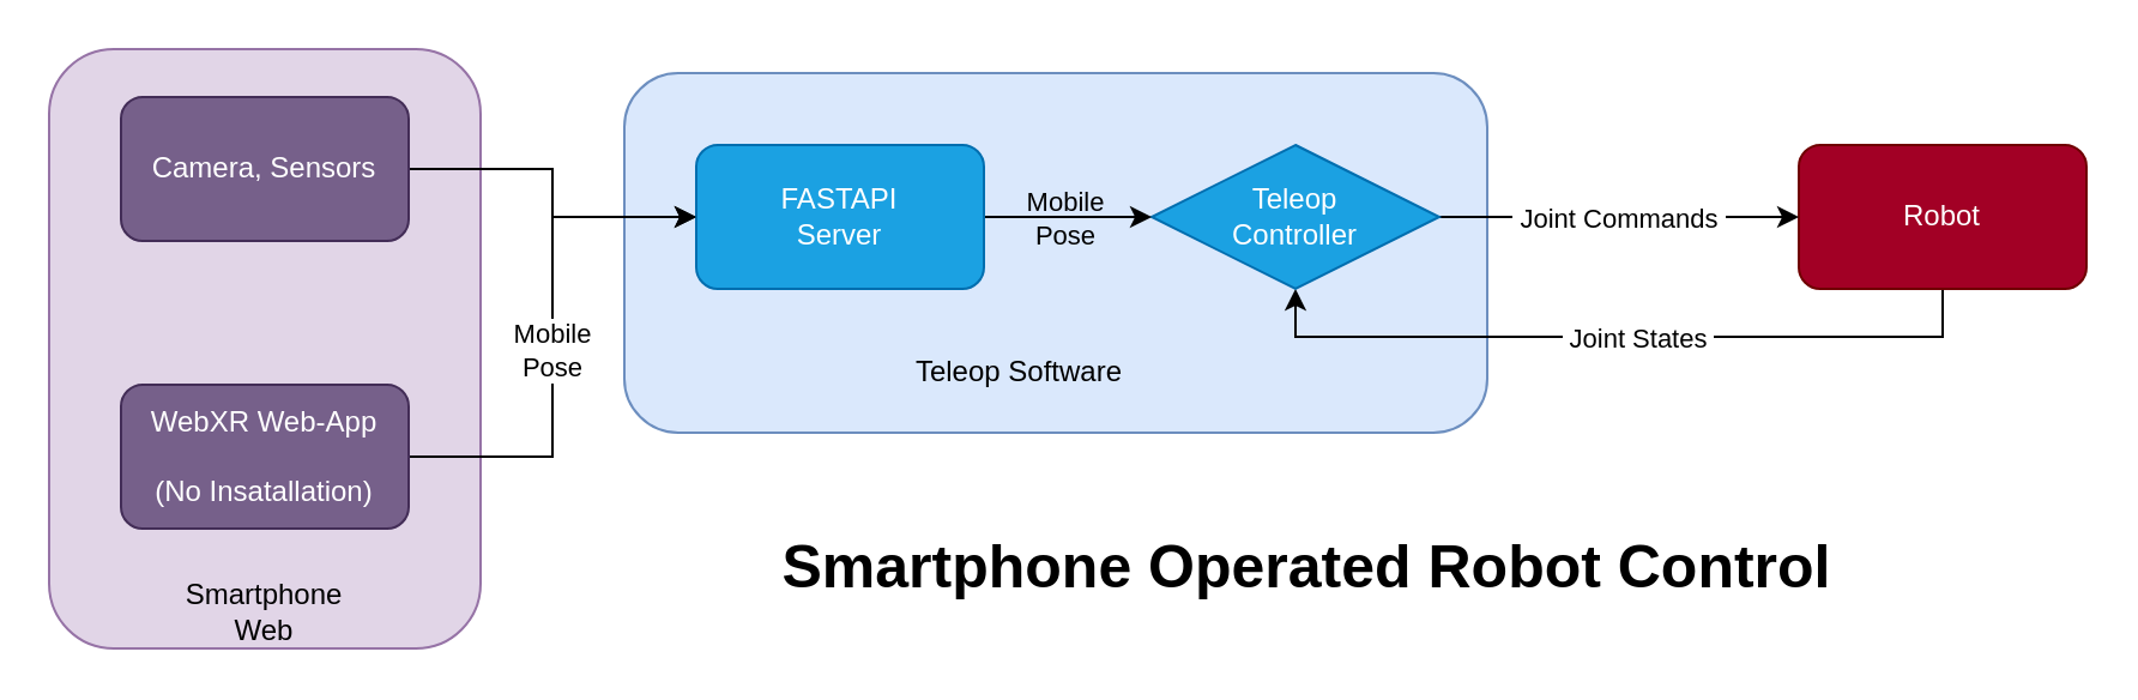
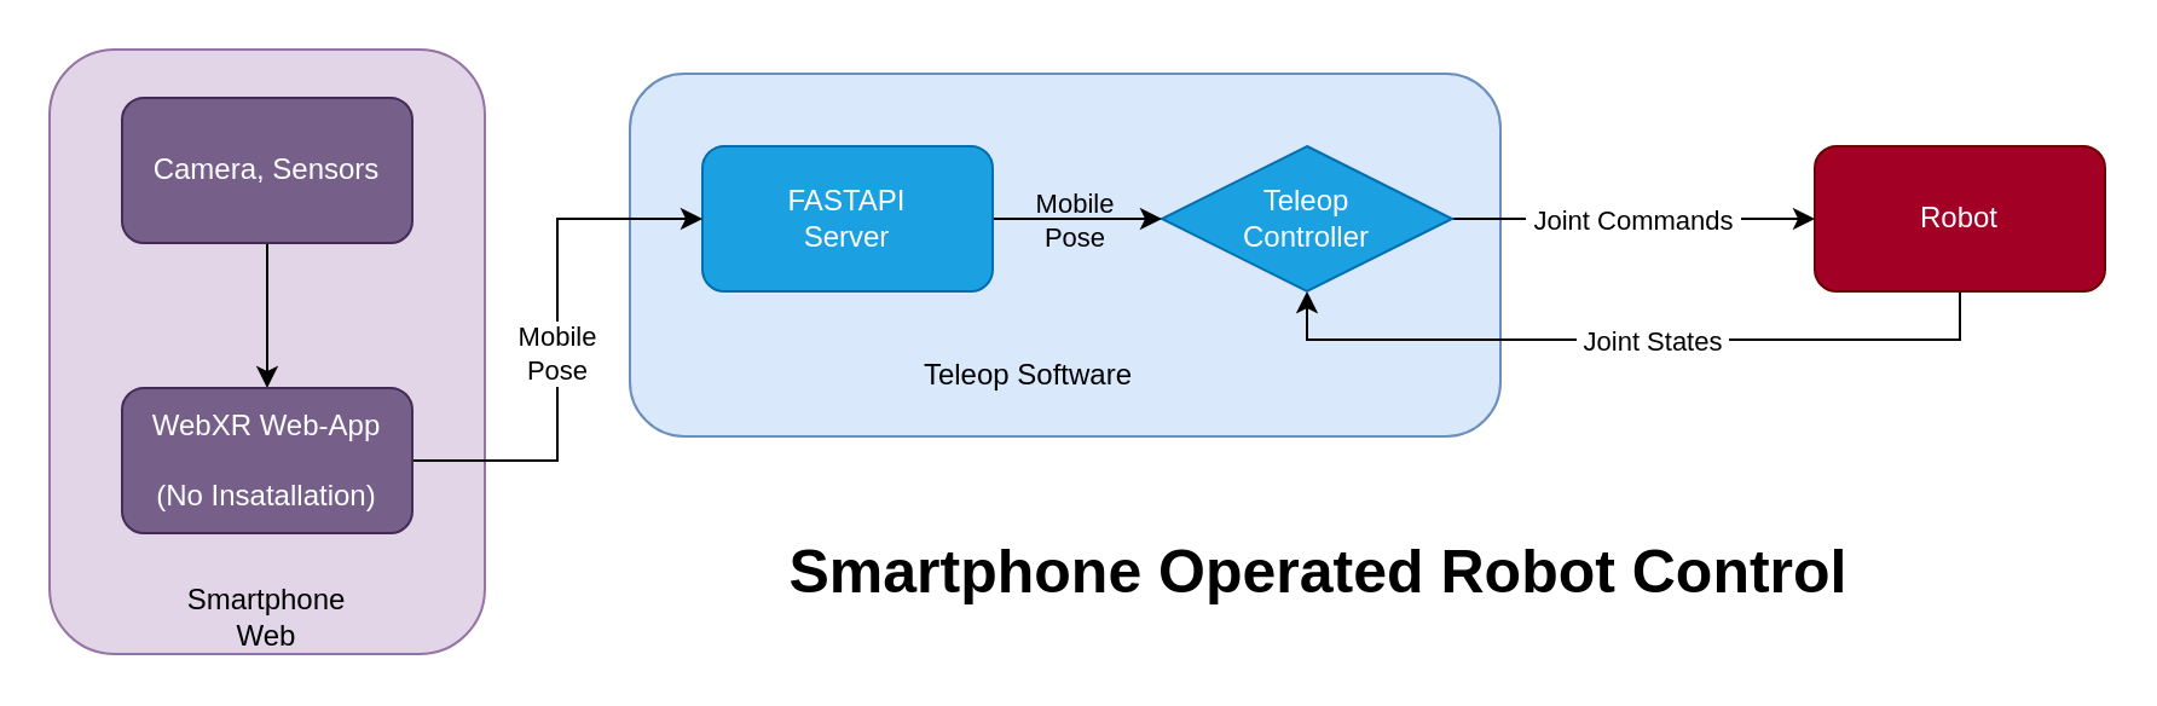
  <mxCell id="0" />
  <mxCell id="1" parent="0" />
  <mxCell id="2" value="" style="rounded=1;whiteSpace=wrap;html=1;fillColor=#dae8fc;strokeColor=#6c8ebf;" vertex="1" parent="1"><mxGeometry x="260" y="30" width="360" height="150" as="geometry" /></mxCell>
  <mxCell id="3" value="" style="rounded=1;whiteSpace=wrap;html=1;fillColor=#e1d5e7;strokeColor=#9673a6;" vertex="1" parent="1"><mxGeometry x="20" y="20" width="180" height="250" as="geometry" /></mxCell>
- <mxCell id="4" value="" style="edgeStyle=orthogonalEdgeStyle;rounded=0;orthogonalLoop=1;jettySize=auto;html=1;" edge="1" parent="1" source="5" target="14"><mxGeometry relative="1" as="geometry" /></mxCell>
+ <mxCell id="4" value="" style="edgeStyle=orthogonalEdgeStyle;rounded=0;orthogonalLoop=1;jettySize=auto;html=1;" edge="1" parent="1" source="5" target="17"><mxGeometry relative="1" as="geometry" /></mxCell>
  <mxCell id="5" value="&lt;div&gt;Camera, Sensors&lt;/div&gt;" style="rounded=1;whiteSpace=wrap;html=1;fillColor=#76608a;fontColor=#ffffff;strokeColor=#432D57;" vertex="1" parent="1"><mxGeometry x="50" y="40" width="120" height="60" as="geometry" /></mxCell>
  <mxCell id="6" style="edgeStyle=orthogonalEdgeStyle;rounded=0;orthogonalLoop=1;jettySize=auto;html=1;entryX=0.5;entryY=1;entryDx=0;entryDy=0;exitX=0.5;exitY=1;exitDx=0;exitDy=0;" edge="1" parent="1" source="8" target="11"><mxGeometry relative="1" as="geometry"><mxPoint x="810" y="130" as="sourcePoint" /><Array as="points"><mxPoint x="810" y="140" /><mxPoint x="540" y="140" /></Array></mxGeometry></mxCell>
  <mxCell id="7" value="&amp;nbsp;Joint States&amp;nbsp;" style="edgeLabel;html=1;align=center;verticalAlign=middle;resizable=0;points=[];" vertex="1" connectable="0" parent="6"><mxGeometry x="-0.047" relative="1" as="geometry"><mxPoint as="offset" /></mxGeometry></mxCell>
  <mxCell id="8" value="Robot" style="rounded=1;whiteSpace=wrap;html=1;fillColor=#a20025;fontColor=#ffffff;strokeColor=#6F0000;" vertex="1" parent="1"><mxGeometry x="750" y="60" width="120" height="60" as="geometry" /></mxCell>
  <mxCell id="9" style="edgeStyle=orthogonalEdgeStyle;rounded=0;orthogonalLoop=1;jettySize=auto;html=1;entryX=0;entryY=0.5;entryDx=0;entryDy=0;" edge="1" parent="1" source="11" target="8"><mxGeometry relative="1" as="geometry" /></mxCell>
  <mxCell id="10" value="&amp;nbsp;Joint Commands&amp;nbsp;" style="edgeLabel;html=1;align=center;verticalAlign=middle;resizable=0;points=[];" vertex="1" connectable="0" parent="9"><mxGeometry x="-0.011" relative="1" as="geometry"><mxPoint as="offset" /></mxGeometry></mxCell>
  <mxCell id="11" value="Teleop&lt;br&gt;Controller" style="rhombus;whiteSpace=wrap;html=1;fillColor=#1ba1e2;fontColor=#ffffff;strokeColor=#006EAF;" vertex="1" parent="1"><mxGeometry x="480" y="60" width="120" height="60" as="geometry" /></mxCell>
  <mxCell id="12" value="" style="edgeStyle=orthogonalEdgeStyle;rounded=0;orthogonalLoop=1;jettySize=auto;html=1;" edge="1" parent="1" source="14" target="11"><mxGeometry relative="1" as="geometry" /></mxCell>
  <mxCell id="13" value="Mobile&lt;div&gt;Pose&lt;/div&gt;" style="edgeLabel;html=1;align=center;verticalAlign=middle;resizable=0;points=[];labelBackgroundColor=none;" vertex="1" connectable="0" parent="12"><mxGeometry x="-0.057" relative="1" as="geometry"><mxPoint as="offset" /></mxGeometry></mxCell>
  <mxCell id="14" value="FASTAPI&lt;br&gt;Server" style="rounded=1;whiteSpace=wrap;html=1;fillColor=#1ba1e2;fontColor=#ffffff;strokeColor=#006EAF;" vertex="1" parent="1"><mxGeometry x="290" y="60" width="120" height="60" as="geometry" /></mxCell>
  <mxCell id="15" style="edgeStyle=orthogonalEdgeStyle;rounded=0;orthogonalLoop=1;jettySize=auto;html=1;exitX=1;exitY=0.5;exitDx=0;exitDy=0;entryX=0;entryY=0.5;entryDx=0;entryDy=0;" edge="1" parent="1" source="17" target="14"><mxGeometry relative="1" as="geometry" /></mxCell>
  <mxCell id="16" value="Mobile&lt;br&gt;Pose" style="edgeLabel;html=1;align=center;verticalAlign=middle;resizable=0;points=[];" vertex="1" connectable="0" parent="15"><mxGeometry x="-0.145" y="1" relative="1" as="geometry"><mxPoint y="-11" as="offset" /></mxGeometry></mxCell>
  <mxCell id="17" value="WebXR Web-App&lt;br&gt;&lt;br&gt;&lt;div&gt;(No Insatallation)&lt;/div&gt;" style="rounded=1;whiteSpace=wrap;html=1;fillColor=#76608a;fontColor=#ffffff;strokeColor=#432D57;" vertex="1" parent="1"><mxGeometry x="50" y="160" width="120" height="60" as="geometry" /></mxCell>
  <mxCell id="18" value="Smartphone Web" style="text;html=1;align=center;verticalAlign=middle;whiteSpace=wrap;rounded=0;" vertex="1" parent="1"><mxGeometry x="65" y="240" width="90" height="30" as="geometry" /></mxCell>
  <mxCell id="19" value="Teleop Software" style="text;html=1;align=center;verticalAlign=middle;whiteSpace=wrap;rounded=0;" vertex="1" parent="1"><mxGeometry x="380" y="140" width="90" height="30" as="geometry" /></mxCell>
  <mxCell id="20" value="&lt;span id=&quot;docs-internal-guid-35b3574b-7fff-0ca9-168c-9969ad5313ba&quot;&gt;&lt;p dir=&quot;ltr&quot; style=&quot;line-height: 1.2; margin-top: 0pt; margin-bottom: 0pt;&quot;&gt;&lt;span style=&quot;font-family: Calibri, sans-serif; background-color: transparent; font-variant-numeric: normal; font-variant-east-asian: normal; font-variant-alternates: normal; font-variant-position: normal; font-variant-emoji: normal; vertical-align: baseline; white-space-collapse: preserve;&quot;&gt;Smartphone Operated Robot Control&lt;/span&gt;&lt;/p&gt;&lt;/span&gt;" style="text;html=1;align=center;verticalAlign=middle;whiteSpace=wrap;rounded=0;fontSize=25;fontStyle=1" vertex="1" parent="1"><mxGeometry x="290" y="210" width="510" height="50" as="geometry" /></mxCell>
